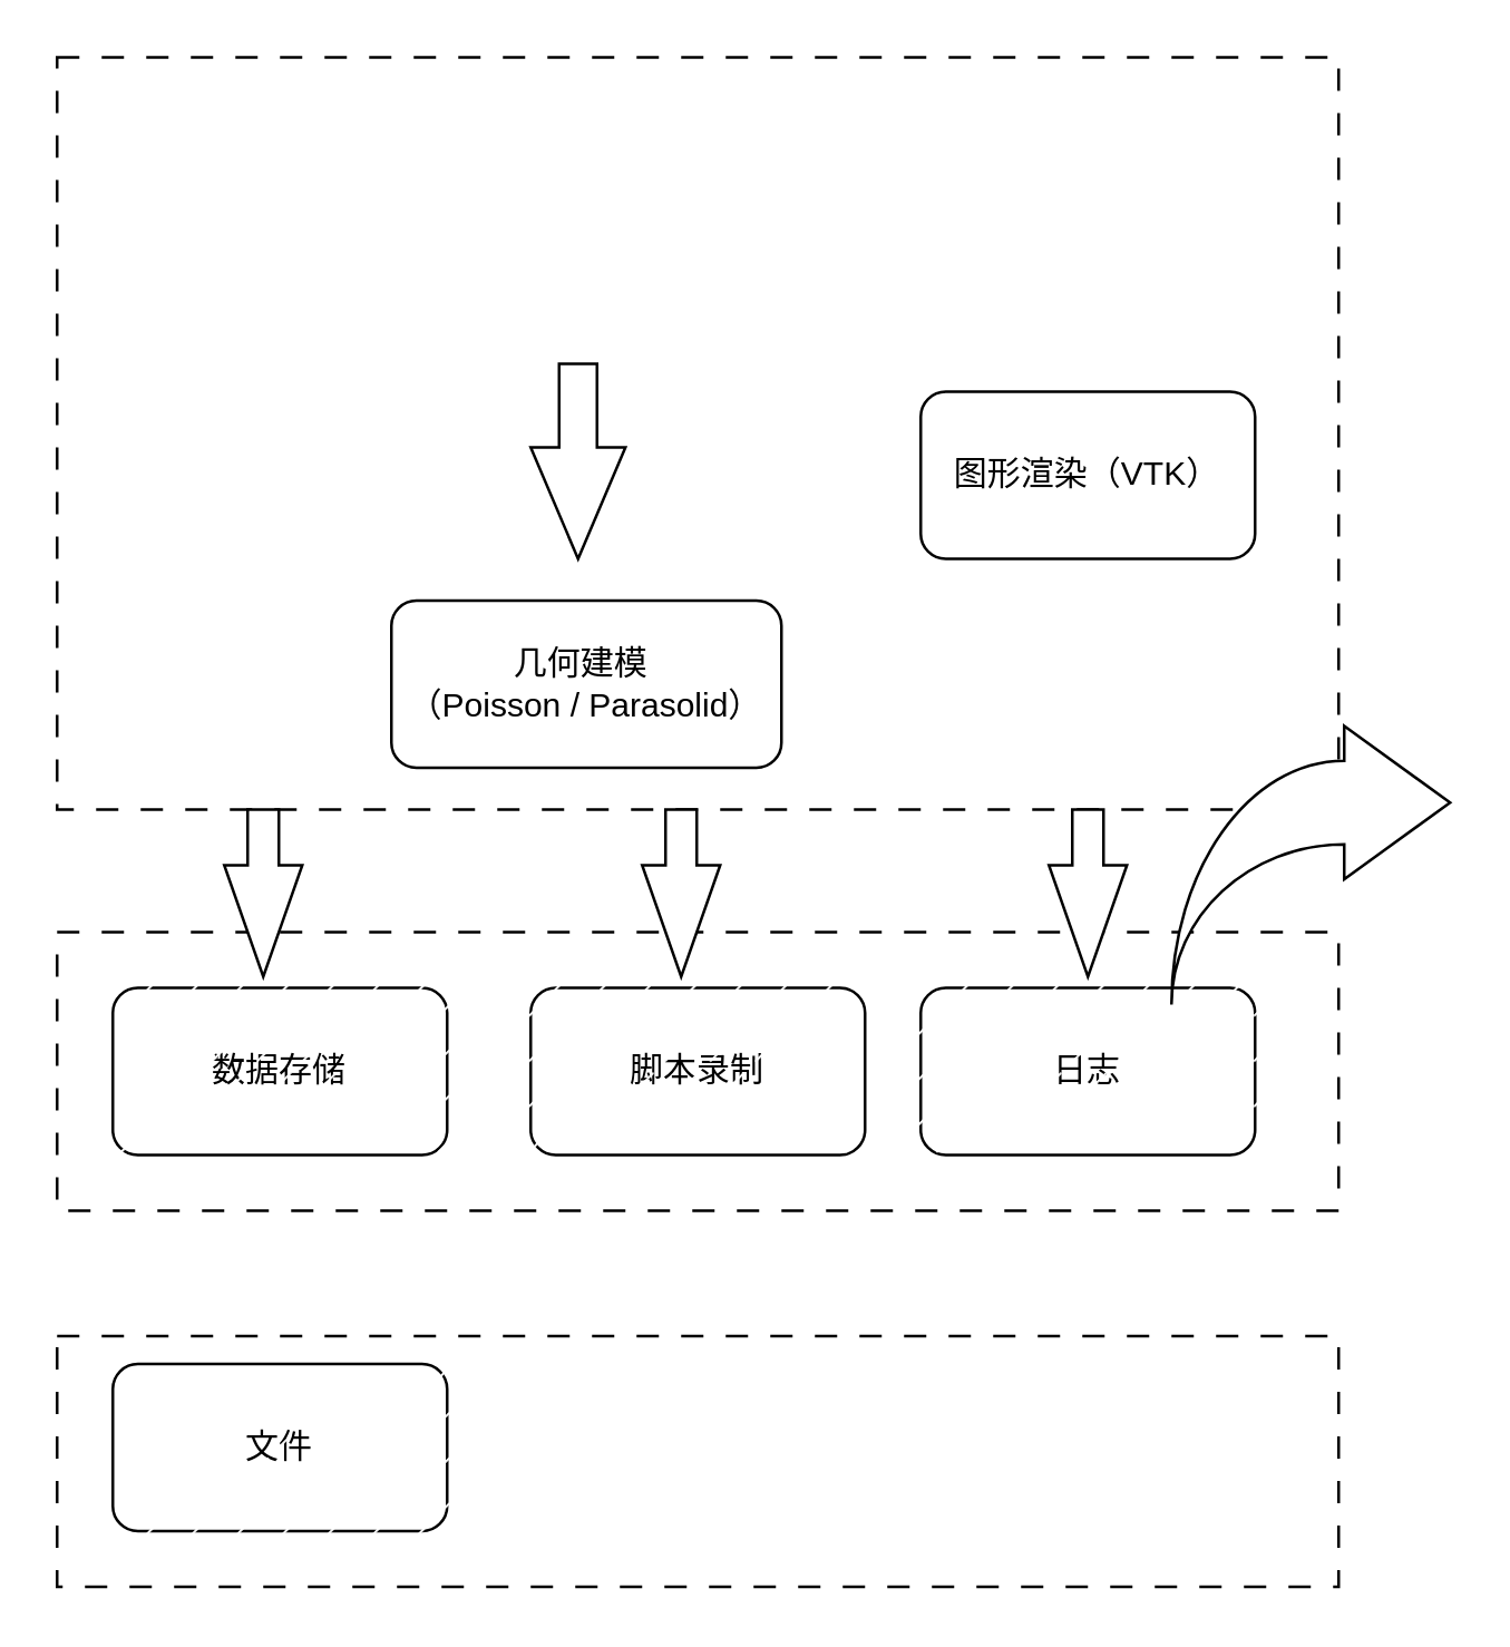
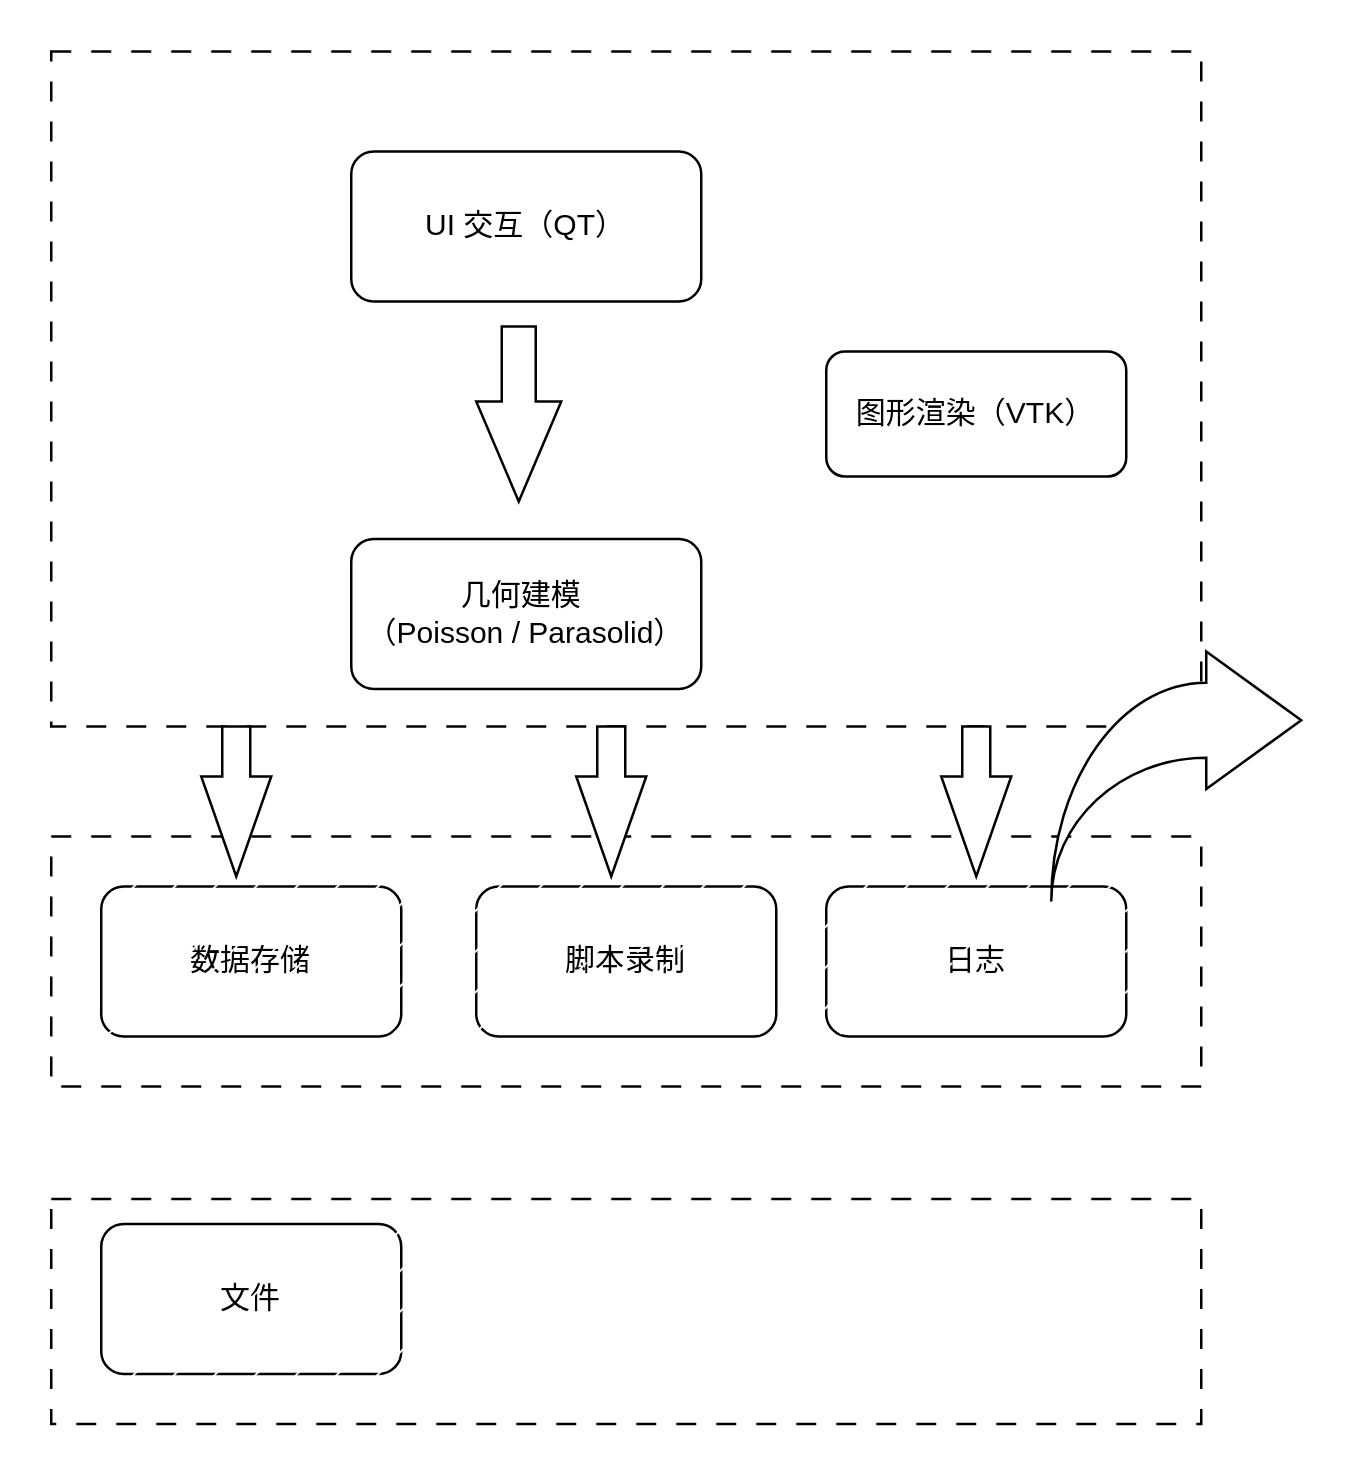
  <mxCell id="0" />
  <mxCell id="1" parent="0" />
  <mxCell id="2" value="" style="rounded=0;whiteSpace=wrap;html=1;fillStyle=dashed;dashed=1;dashPattern=8 8;" vertex="1" parent="1"><mxGeometry x="20" y="20" width="460" height="270" as="geometry" /></mxCell>
- <mxCell id="4" value="图形渲染（VTK）" style="rounded=1;whiteSpace=wrap;html=1;" vertex="1" parent="1"><mxGeometry x="330" y="140" width="120" height="60" as="geometry" /></mxCell>
+ <mxCell id="3" value="UI 交互（QT）" style="rounded=1;whiteSpace=wrap;html=1;" vertex="1" parent="1"><mxGeometry x="140" y="60" width="140" height="60" as="geometry" /></mxCell>
+ <mxCell id="4" value="图形渲染（VTK）" style="rounded=1;whiteSpace=wrap;html=1;" vertex="1" parent="1"><mxGeometry x="330" y="140" width="120" height="50" as="geometry" /></mxCell>
  <mxCell id="5" value="脚本录制" style="rounded=1;whiteSpace=wrap;html=1;" vertex="1" parent="1"><mxGeometry x="190" y="354" width="120" height="60" as="geometry" /></mxCell>
  <mxCell id="6" value="数据存储" style="rounded=1;whiteSpace=wrap;html=1;" vertex="1" parent="1"><mxGeometry x="40" y="354" width="120" height="60" as="geometry" /></mxCell>
  <mxCell id="7" value="文件" style="rounded=1;whiteSpace=wrap;html=1;" vertex="1" parent="1"><mxGeometry x="40" y="489" width="120" height="60" as="geometry" /></mxCell>
  <mxCell id="8" value="日志" style="rounded=1;whiteSpace=wrap;html=1;" vertex="1" parent="1"><mxGeometry x="330" y="354" width="120" height="60" as="geometry" /></mxCell>
  <mxCell id="9" value="几何建模&amp;nbsp;&lt;div&gt;（Poisson / Parasolid）&lt;/div&gt;" style="rounded=1;whiteSpace=wrap;html=1;" vertex="1" parent="1"><mxGeometry x="140" y="215" width="140" height="60" as="geometry" /></mxCell>
  <mxCell id="10" value="" style="rounded=0;whiteSpace=wrap;html=1;fillStyle=dashed;dashed=1;dashPattern=8 8;" vertex="1" parent="1"><mxGeometry x="20" y="334" width="460" height="100" as="geometry" /></mxCell>
  <mxCell id="11" value="" style="rounded=0;whiteSpace=wrap;html=1;fillStyle=dashed;dashed=1;dashPattern=8 8;" vertex="1" parent="1"><mxGeometry x="20" y="479" width="460" height="90" as="geometry" /></mxCell>
  <mxCell id="12" value="" style="html=1;shadow=0;dashed=0;align=center;verticalAlign=middle;shape=mxgraph.arrows2.arrow;dy=0.6;dx=40;direction=south;notch=0;" vertex="1" parent="1"><mxGeometry x="190" y="130" width="34" height="70" as="geometry" /></mxCell>
  <mxCell id="13" value="" style="html=1;shadow=0;dashed=0;align=center;verticalAlign=middle;shape=mxgraph.arrows2.arrow;dy=0.6;dx=40;direction=south;notch=0;" vertex="1" parent="1"><mxGeometry x="80" y="290" width="28" height="60" as="geometry" /></mxCell>
  <mxCell id="14" value="" style="html=1;shadow=0;dashed=0;align=center;verticalAlign=middle;shape=mxgraph.arrows2.arrow;dy=0.6;dx=40;direction=south;notch=0;" vertex="1" parent="1"><mxGeometry x="230" y="290" width="28" height="60" as="geometry" /></mxCell>
  <mxCell id="15" value="" style="html=1;shadow=0;dashed=0;align=center;verticalAlign=middle;shape=mxgraph.arrows2.arrow;dy=0.6;dx=40;direction=south;notch=0;" vertex="1" parent="1"><mxGeometry x="376" y="290" width="28" height="60" as="geometry" /></mxCell>
  <mxCell id="16" value="" style="html=1;shadow=0;dashed=0;align=center;verticalAlign=middle;shape=mxgraph.arrows2.jumpInArrow;dy=15;dx=38;arrowHead=55;direction=west;flipV=1;flipH=1;" vertex="1" parent="1"><mxGeometry x="420" y="260" width="100" height="100" as="geometry" /></mxCell>
